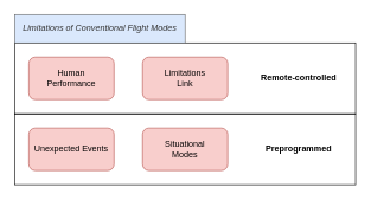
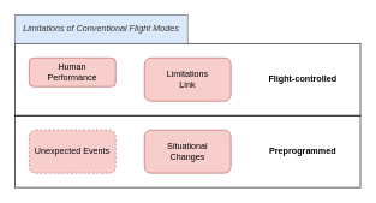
  <mxCell id="0" />
  <mxCell id="1" parent="0" />
  <mxCell id="2" value="" style="rounded=0;whiteSpace=wrap;html=1;fillColor=none;" parent="1" vertex="1"><mxGeometry x="20" y="60" width="480" height="100" as="geometry" /></mxCell>
  <mxCell id="3" value="&lt;div&gt;Limitations&lt;/div&gt;&lt;div&gt;Link&lt;br&gt;&lt;/div&gt;" style="rounded=1;whiteSpace=wrap;html=1;fillColor=#f8cecc;strokeColor=#b85450;" parent="1" vertex="1"><mxGeometry x="200" y="80" width="120" height="60" as="geometry" /></mxCell>
- <mxCell id="4" value="&lt;b&gt;Remote-controlled&lt;/b&gt;" style="text;html=1;strokeColor=none;fillColor=none;align=center;verticalAlign=middle;whiteSpace=wrap;rounded=0;" parent="1" vertex="1"><mxGeometry x="360" y="80" width="120" height="60" as="geometry" /></mxCell>
- <mxCell id="5" value="&lt;div&gt;Human&lt;/div&gt;&lt;div&gt;Performance&lt;/div&gt;" style="rounded=1;whiteSpace=wrap;html=1;fillColor=#f8cecc;strokeColor=#b85450;" parent="1" vertex="1"><mxGeometry x="40" y="80" width="120" height="60" as="geometry" /></mxCell>
+ <mxCell id="4" value="&lt;b&gt;Flight-controlled&lt;/b&gt;" style="text;html=1;strokeColor=none;fillColor=none;align=center;verticalAlign=middle;whiteSpace=wrap;rounded=0;" parent="1" vertex="1"><mxGeometry x="360" y="80" width="120" height="60" as="geometry" /></mxCell>
+ <mxCell id="5" value="&lt;div&gt;Human&lt;/div&gt;&lt;div&gt;Performance&lt;/div&gt;" style="rounded=1;whiteSpace=wrap;html=1;fillColor=#f8cecc;strokeColor=#b85450;" parent="1" vertex="1"><mxGeometry x="40" y="80" width="120" height="40" as="geometry" /></mxCell>
  <mxCell id="6" value="" style="rounded=0;whiteSpace=wrap;html=1;fillColor=none;" parent="1" vertex="1"><mxGeometry x="20" y="160" width="480" height="100" as="geometry" /></mxCell>
- <mxCell id="7" value="&lt;div&gt;Unexpected Events&lt;br&gt;&lt;/div&gt;" style="rounded=1;whiteSpace=wrap;html=1;fillColor=#f8cecc;strokeColor=#b85450;" parent="1" vertex="1"><mxGeometry x="40" y="180" width="120" height="60" as="geometry" /></mxCell>
+ <mxCell id="7" value="&lt;div&gt;Unexpected Events&lt;br&gt;&lt;/div&gt;" style="rounded=1;whiteSpace=wrap;html=1;fillColor=#f8cecc;strokeColor=#b85450;dashed=1;" parent="1" vertex="1"><mxGeometry x="40" y="180" width="120" height="60" as="geometry" /></mxCell>
  <mxCell id="8" value="&lt;b&gt;Preprogrammed&lt;/b&gt;" style="text;html=1;strokeColor=none;fillColor=none;align=center;verticalAlign=middle;whiteSpace=wrap;rounded=0;" parent="1" vertex="1"><mxGeometry x="360" y="180" width="120" height="60" as="geometry" /></mxCell>
- <mxCell id="9" value="&lt;div&gt;Situational&lt;/div&gt;Modes" style="rounded=1;whiteSpace=wrap;html=1;fillColor=#f8cecc;strokeColor=#b85450;" parent="1" vertex="1"><mxGeometry x="200" y="180" width="120" height="60" as="geometry" /></mxCell>
+ <mxCell id="9" value="&lt;div&gt;Situational&lt;/div&gt;Changes" style="rounded=1;whiteSpace=wrap;html=1;fillColor=#f8cecc;strokeColor=#b85450;" parent="1" vertex="1"><mxGeometry x="200" y="180" width="120" height="60" as="geometry" /></mxCell>
  <mxCell id="10" value="&lt;span&gt;Limitations of Conventional Flight Modes&lt;/span&gt;" style="rounded=0;whiteSpace=wrap;html=1;fillColor=#dae8fc;strokeColor=#666666;fontColor=#333333;fontStyle=2;" parent="1" vertex="1"><mxGeometry x="20" y="20" width="240" height="40" as="geometry" /></mxCell>
